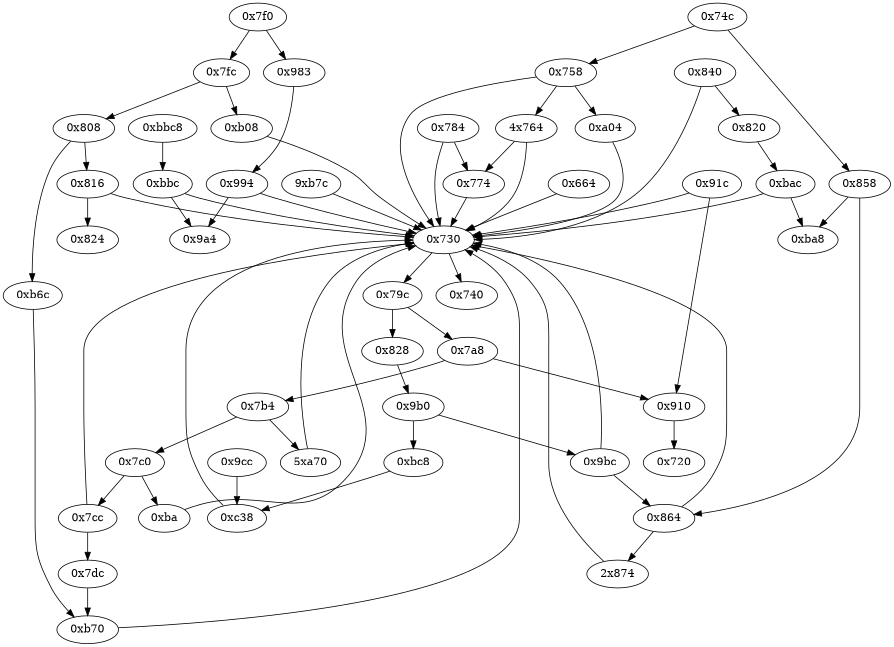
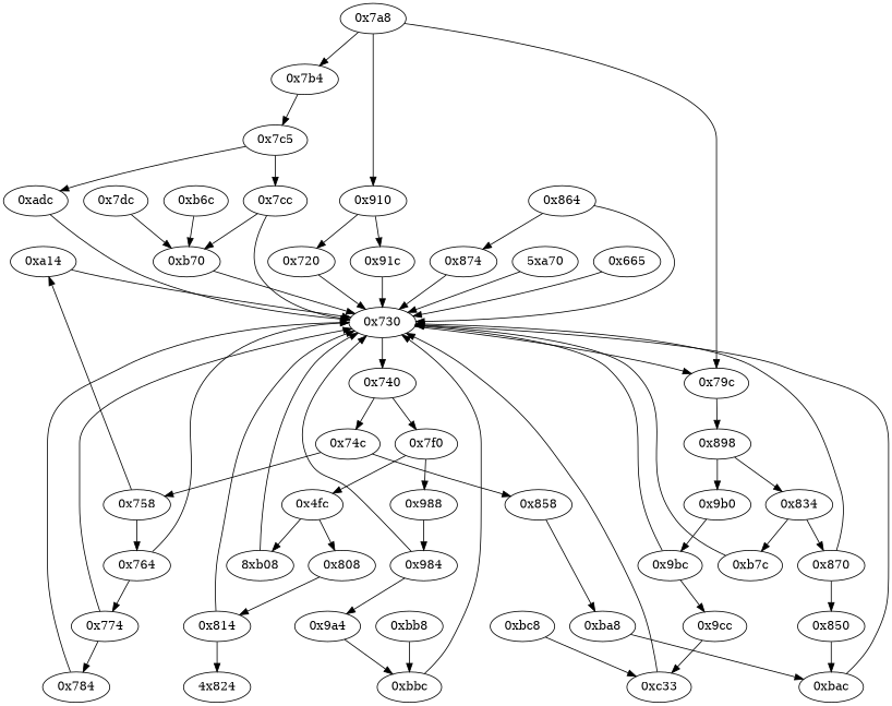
  strict digraph {
    node [opcode="[u'ldr', u'cmp', u'b']"]
-   "0xa04" [opcode="[u'ldr', u'ldr', u'ldr', u'ldr', u'add', u'sub', u'sub', u'mul', u'eor', u'ldr', u'and', u'ldr', u'mov', u'ldr', u'mov', u'cmp', u'mov', u'cmp', u'mov', u'mvn', u'mov', u'cmp', u'mov', u'mov', u'teq', u'mov', u'b']"]
+   "0xa04" [opcode="[u'ldr', u'ldr', u'ldr', u'ldr', u'add', u'sub', u'sub', u'mul', u'eor', u'ldr', u'and', u'ldr', u'mov', u'ldr', u'mov', u'cmp', u'mov', u'cmp', u'mov', u'mvn', u'mov', u'cmp', u'mov', u'mov', u'teq', u'mov', u'b']" label="0xa14"]
    "0x730" [opcode="[u'mov', u'ldr', u'cmp', u'b']"]
    "0x79c"
    "0x740"
    "0x7a8"
-   "0x828"
+   "0x828" [label="0x898"]
    "0x74c"
    "0x7f0"
-   "0xadc" [opcode="[u'ldr', u'mov', u'ldr', u'ldrb', u'ldr', u'ldr', u'str', u'add', u'bl', u'ldr', u'b']" label="0xba"]
+   "0xadc" [opcode="[u'ldr', u'mov', u'ldr', u'ldrb', u'ldr', u'ldr', u'str', u'add', u'bl', u'ldr', u'b']"]
    "0x9cc" [opcode="[u'ldr', u'ldr', u'ldr', u'sub', u'mul', u'eor', u'and', u'ldr', u'ldr', u'mov', u'mov', u'cmp', u'mov', u'b']"]
-   "0xc38" [opcode="[u'cmp', u'mov', u'mov', u'cmp', u'mov', u'mov', u'teq', u'mov', u'b']"]
-   "0x7fc"
+   "0xc38" [opcode="[u'cmp', u'mov', u'mov', u'cmp', u'mov', u'mov', u'teq', u'mov', u'b']" label="0xc33"]
+   "0x7fc" [label="0x4fc"]
    "0x808"
-   "0xb08" [opcode="[u'ldr', u'ldr', u'ldr', u'ldr', u'mov', u'rsb', u'cmp', u'mvn', u'mov', u'mul', u'mov', u'mvn', u'mvn', u'orr', u'cmn', u'mov', u'teq', u'mov', u'mov', u'cmn', u'mov', u'mov', u'cmp', u'mov', u'b']"]
-   "0x814" [opcode="[u'ldr', u'cmp', u'mov', u'b']" label="0x816"]
+   "0xb08" [opcode="[u'ldr', u'ldr', u'ldr', u'ldr', u'mov', u'rsb', u'cmp', u'mvn', u'mov', u'mul', u'mov', u'mvn', u'mvn', u'orr', u'cmn', u'mov', u'teq', u'mov', u'mov', u'cmn', u'mov', u'mov', u'cmp', u'mov', u'b']" label="8xb08"]
+   "0x814" [opcode="[u'ldr', u'cmp', u'mov', u'b']"]
    "0xb6c" [opcode="[u'ldr']"]
-   "0x824" [opcode="[u'b']"]
+   "0x824" [opcode="[u'b']" label="4x824"]
    "0xb70" [opcode="[u'str', u'ldr', u'b']"]
-   "0x994" [opcode="[u'ldr', u'cmp', u'mov', u'b']"]
-   "0x988" [label="0x983"]
+   "0x994" [opcode="[u'ldr', u'cmp', u'mov', u'b']" label="0x984"]
+   "0x988"
    "0x9a4" [opcode="[u'ldr', u'mov', u'b']"]
-   "0xbb8" [opcode="[u'mov']" label="0xbbc8"]
+   "0xbb8" [opcode="[u'mov']"]
    "0xbbc" [opcode="[u'str', u'ldr', u'b']"]
-   "0xb7c" [opcode="[u'ldr', u'str', u'ldr', u'str', u'ldr', u'ldr', u'ldr', u'ldr', u'cmp', u'mov', u'b']" label="9xb7c"]
+   "0xb7c" [opcode="[u'ldr', u'str', u'ldr', u'str', u'ldr', u'ldr', u'ldr', u'ldr', u'cmp', u'mov', u'b']"]
    "0x784" [opcode="[u'ldrb', u'ldr', u'ldr', u'cmp', u'mov', u'b']"]
    "0x864" [opcode="[u'ldr', u'cmp', u'mov', u'b']"]
-   "0x874" [opcode="[u'ldr', u'mov', u'ldr', u'ldrb', u'ldr', u'ldr', u'str', u'add', u'bl', u'cmp', u'mov', u'mov', u'strb', u'ldr', u'ldr', u'ldr', u'sub', u'sub', u'add', u'mul', u'eor', u'mov', u'and', u'ldr', u'mov', u'mov', u'ldr', u'ldr', u'cmp', u'mov', u'teq', u'ldr', u'mvn', u'mov', u'cmp', u'mov', u'cmp', u'mov', u'b']" label="2x874"]
+   "0x874" [opcode="[u'ldr', u'mov', u'ldr', u'ldrb', u'ldr', u'ldr', u'str', u'add', u'bl', u'cmp', u'mov', u'mov', u'strb', u'ldr', u'ldr', u'ldr', u'sub', u'sub', u'add', u'mul', u'eor', u'mov', u'and', u'ldr', u'mov', u'mov', u'ldr', u'ldr', u'cmp', u'mov', u'teq', u'ldr', u'mvn', u'mov', u'cmp', u'mov', u'cmp', u'mov', u'b']"]
    "0xbc8" [opcode="[u'ldr', u'mov', u'ldr', u'ldr', u'ldrb', u'ldr', u'sub', u'add', u'str', u'ldr', u'ldr', u'add', u'add', u'sub', u'str', u'ldr', u'ldr', u'rsb', u'mvn', u'mul', u'eor', u'and', u'ldr', u'ldr', u'mov', u'mov', u'cmp', u'mov']"]
    "0x9b0"
    "0x9bc" [opcode="[u'ldr', u'cmp', u'mov', u'b']"]
    "0x7b4"
    "0x910"
-   "0x7c0"
+   "0x7c0" [label="0x7c5"]
    n34 [label="5xa70" opcode="[u'ldr', u'ldr', u'ldrb', u'ldr', u'ldr', u'ldr', u'ldr', u'ldr', u'ldr', u'ldr', u'ldr', u'ldr', u'sub', u'sub', u'add', u'add', u'str', u'ldr', u'ldr', u'ldr', u'ldr', u'ldr', u'ldr', u'ldr', u'ldr', u'mov', u'b']"]
    "0x91c" [opcode="[u'ldr', u'mov', u'str', u'ldr', u'ldr', u'ldr', u'sub', u'sub', u'add', u'mul', u'mov', u'eor', u'and', u'ldr', u'mov', u'ldr', u'cmp', u'mov', u'teq', u'mov', u'mov', u'cmp', u'mov', u'mov', u'cmp', u'mov', u'b']"]
    "0x720" [opcode="[u'ldr', u'cmp', u'mov', u'mov']"]
    "0x7cc" [opcode="[u'ldr', u'cmp', u'mov', u'b']"]
-   "0x840" [opcode="[u'ldr', u'cmp', u'mov', u'b']"]
+   "0x834"
+   "0x840" [opcode="[u'ldr', u'cmp', u'mov', u'b']" label="0x870"]
    "0x7dc" [opcode="[u'add', u'str', u'ldr', u'mov', u'b']"]
    "0xba8" [opcode="[u'ldr']"]
    "0xbac" [opcode="[u'bl', u'ldr', u'b']"]
-   "0x850" [opcode="[u'ldr', u'b']" label="0x820"]
+   "0x850" [opcode="[u'ldr', u'b']"]
    "0x758"
    "0x858"
-   "0x764" [opcode="[u'ldr', u'cmp', u'mov', u'b']" label="4x764"]
+   "0x764" [opcode="[u'ldr', u'cmp', u'mov', u'b']"]
    "0x774" [opcode="[u'ldr', u'cmp', u'mov', u'b']"]
-   "0x664" [opcode="[u'push', u'add', u'sub', u'mov', u'ldr', u'cmp', u'mvn', u'ldr', u'ldr', u'str', u'ldr', u'ldr', u'mov', u'ldr', u'add', u'sub', u'sub', u'str', u'ldr', u'add', u'sub', u'sub', u'str', u'ldr', u'ldr', u'str', u'ldr', u'str', u'ldr', u'str', u'ldr', u'ldr', u'ldr', u'str', u'ldr', u'ldr', u'ldr', u'str', u'ldr', u'add', u'str', u'ldr', u'add', u'str', u'str', u'str', u'b']"]
+   "0x664" [opcode="[u'push', u'add', u'sub', u'mov', u'ldr', u'cmp', u'mvn', u'ldr', u'ldr', u'str', u'ldr', u'ldr', u'mov', u'ldr', u'add', u'sub', u'sub', u'str', u'ldr', u'add', u'sub', u'sub', u'str', u'ldr', u'ldr', u'str', u'ldr', u'str', u'ldr', u'str', u'ldr', u'ldr', u'ldr', u'str', u'ldr', u'ldr', u'ldr', u'str', u'ldr', u'add', u'str', u'ldr', u'add', u'str', u'str', u'str', u'b']" label="0x665"]
    "0xa04" -> "0x730"
    "0x730" -> "0x79c"
    "0x730" -> "0x740"
-   "0x79c" -> "0x7a8"
+   "0x7a8" -> "0x79c"
    "0x79c" -> "0x828"
+   "0x740" -> "0x74c"
+   "0x740" -> "0x7f0"
    "0x7a8" -> "0x7b4"
    "0x7a8" -> "0x910"
    "0x828" -> "0x9b0"
+   "0x828" -> "0x834"
    "0x74c" -> "0x758"
    "0x74c" -> "0x858"
    "0x7f0" -> "0x7fc"
    "0x7f0" -> "0x988"
    "0xadc" -> "0x730"
    "0x9cc" -> "0xc38"
    "0xc38" -> "0x730"
    "0x7fc" -> "0x808"
    "0x7fc" -> "0xb08"
    "0x808" -> "0x814"
-   "0x808" -> "0xb6c"
    "0xb08" -> "0x730"
    "0x814" -> "0x730"
    "0x814" -> "0x824"
    "0xb6c" -> "0xb70"
    "0xb70" -> "0x730"
    "0x994" -> "0x730"
    "0x994" -> "0x9a4"
    "0x988" -> "0x994"
-   "0xbbc" -> "0x9a4"
+   "0x9a4" -> "0xbbc"
    "0xbb8" -> "0xbbc"
    "0xbbc" -> "0x730"
    "0xb7c" -> "0x730"
    "0x784" -> "0x730"
    "0x864" -> "0x730"
    "0x864" -> "0x874"
    "0x874" -> "0x730"
    "0xbc8" -> "0xc38"
-   "0x9b0" -> "0xbc8"
    "0x9b0" -> "0x9bc"
    "0x9bc" -> "0x730"
-   "0x9bc" -> "0x864"
+   "0x9bc" -> "0x9cc"
    "0x7b4" -> "0x7c0"
-   "0x7b4" -> n34
-   "0x91c" -> "0x910"
+   "0x910" -> "0x91c"
    "0x910" -> "0x720"
    "0x7c0" -> "0xadc"
    "0x7c0" -> "0x7cc"
    n34 -> "0x730"
    "0x91c" -> "0x730"
-   "0x758" -> "0x730"
+   "0x720" -> "0x730"
    "0x7cc" -> "0x730"
-   "0x7cc" -> "0x7dc"
+   "0x7cc" -> "0xb70"
+   "0x834" -> "0xb7c"
+   "0x834" -> "0x840"
    "0x840" -> "0x730"
    "0x840" -> "0x850"
    "0x7dc" -> "0xb70"
-   "0xbac" -> "0xba8"
+   "0xba8" -> "0xbac"
    "0xbac" -> "0x730"
    "0x850" -> "0xbac"
    "0x758" -> "0xa04"
    "0x758" -> "0x764"
-   "0x858" -> "0x864"
    "0x858" -> "0xba8"
    "0x764" -> "0x730"
    "0x764" -> "0x774"
    "0x774" -> "0x730"
-   "0x784" -> "0x774"
+   "0x774" -> "0x784"
    "0x664" -> "0x730"
  }
